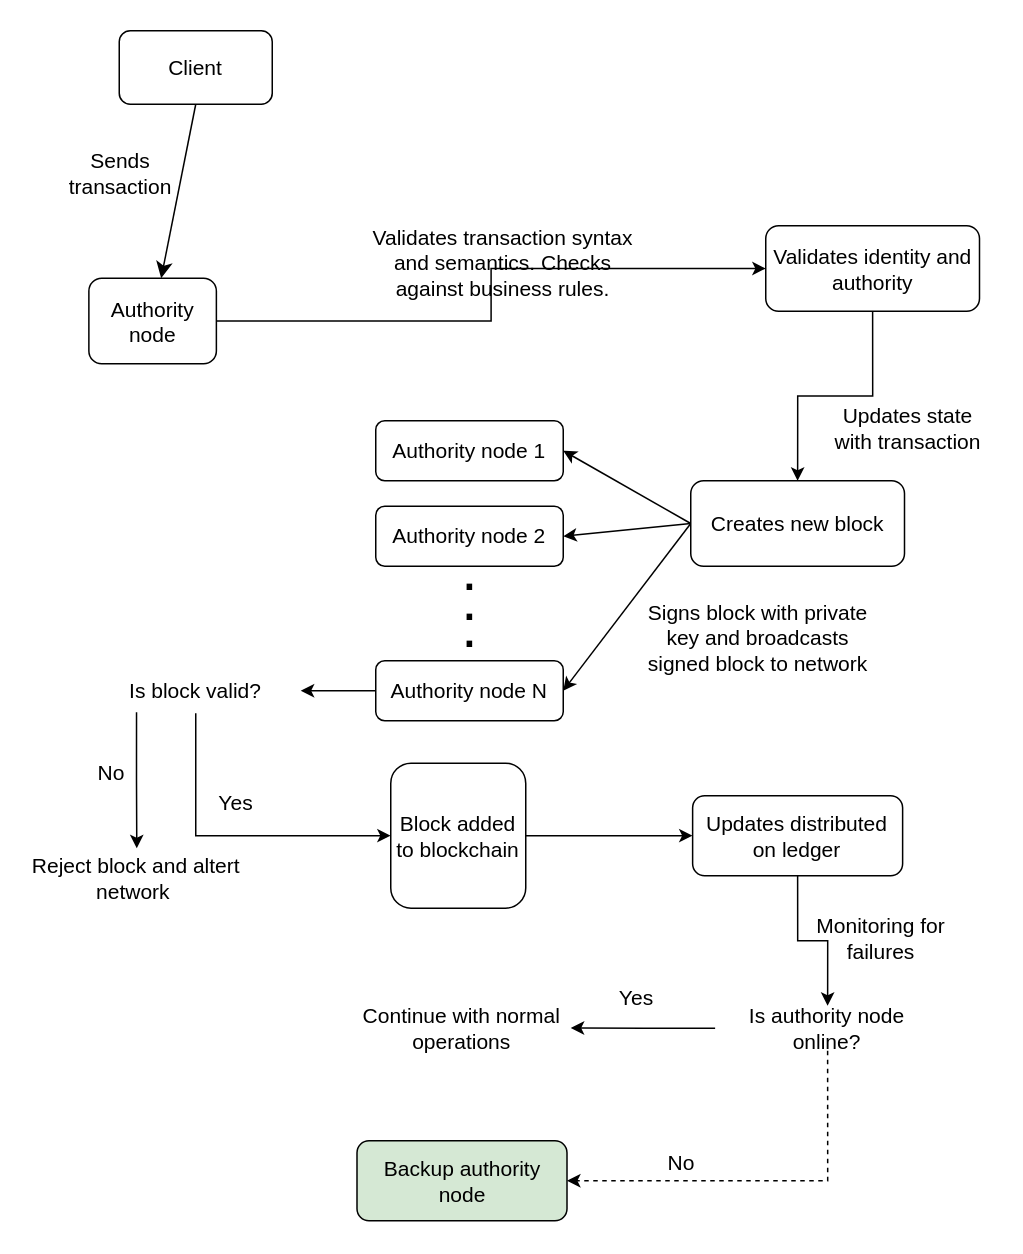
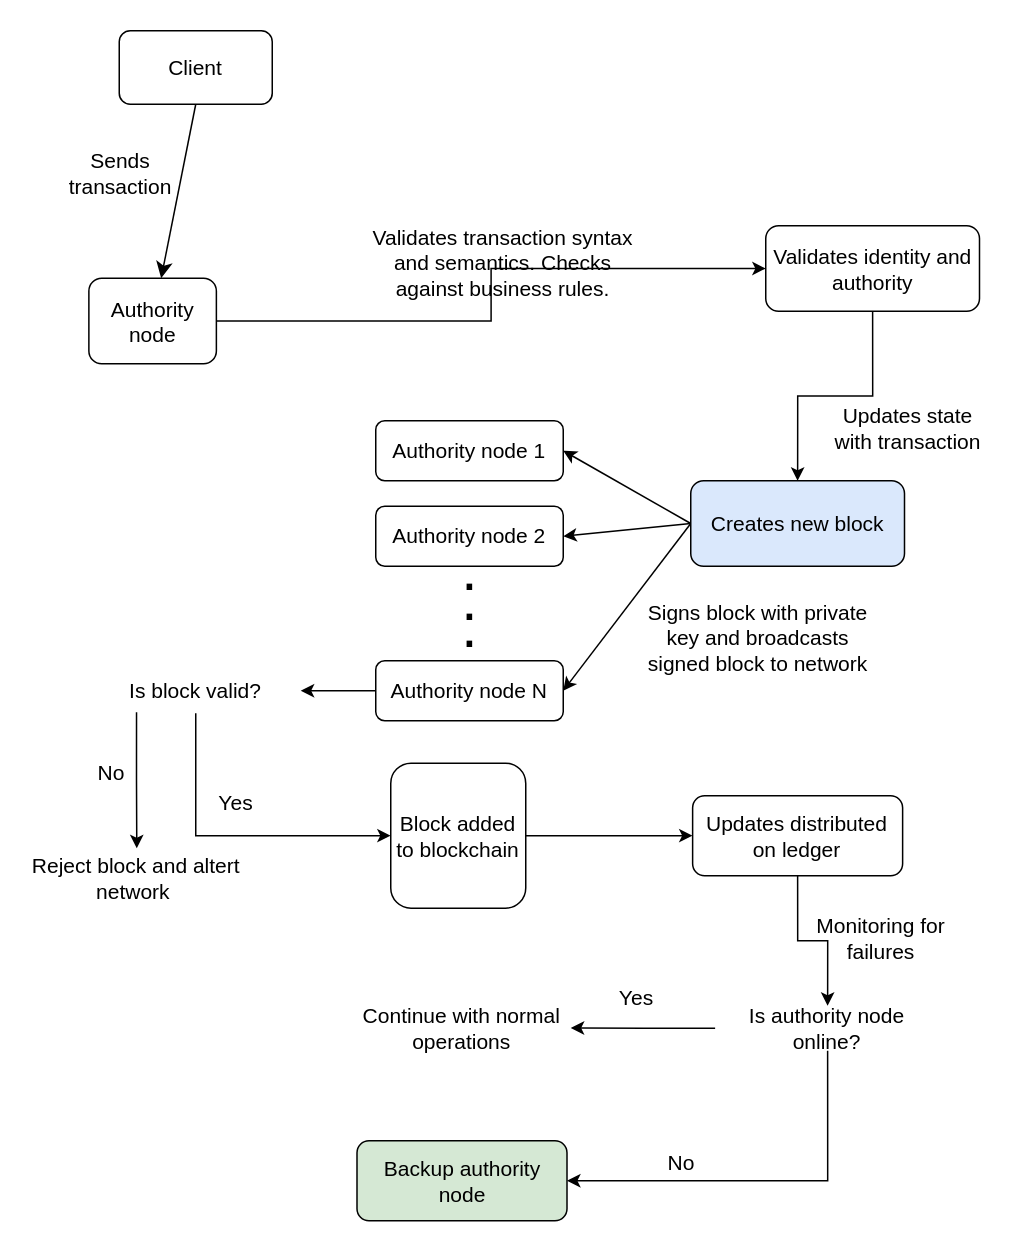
  <mxCell id="0" />
  <mxCell id="1" parent="0" />
  <mxCell id="2" style="edgeStyle=none;curved=1;rounded=0;orthogonalLoop=1;jettySize=auto;html=1;exitX=0.5;exitY=1;exitDx=0;exitDy=0;fontSize=12;startSize=8;endSize=8;" edge="1" parent="1" source="3" target="5"><mxGeometry relative="1" as="geometry" /></mxCell>
  <mxCell id="3" value="&lt;font style=&quot;font-size: 14px;&quot;&gt;Client&lt;/font&gt;" style="rounded=1;whiteSpace=wrap;html=1;" vertex="1" parent="1"><mxGeometry x="79" y="20" width="102" height="49" as="geometry" /></mxCell>
  <mxCell id="4" style="edgeStyle=orthogonalEdgeStyle;rounded=0;orthogonalLoop=1;jettySize=auto;html=1;exitX=1;exitY=0.5;exitDx=0;exitDy=0;" edge="1" parent="1" source="5" target="8"><mxGeometry relative="1" as="geometry" /></mxCell>
  <mxCell id="5" value="&lt;font style=&quot;font-size: 14px;&quot;&gt;Authority node&lt;/font&gt;" style="rounded=1;whiteSpace=wrap;html=1;" vertex="1" parent="1"><mxGeometry x="58.75" y="185" width="85" height="57" as="geometry" /></mxCell>
  <mxCell id="6" value="&lt;font&gt;Sends transaction&lt;/font&gt;" style="text;strokeColor=none;fillColor=none;html=1;align=center;verticalAlign=middle;whiteSpace=wrap;rounded=0;fontSize=14;" vertex="1" parent="1"><mxGeometry x="30" y="100" width="100" height="30" as="geometry" /></mxCell>
  <mxCell id="7" style="edgeStyle=orthogonalEdgeStyle;rounded=0;orthogonalLoop=1;jettySize=auto;html=1;exitX=0.5;exitY=1;exitDx=0;exitDy=0;entryX=0.5;entryY=0;entryDx=0;entryDy=0;" edge="1" parent="1" source="8" target="13"><mxGeometry relative="1" as="geometry" /></mxCell>
  <mxCell id="8" value="&lt;font style=&quot;font-size: 14px;&quot;&gt;Validates identity and authority&lt;/font&gt;" style="rounded=1;whiteSpace=wrap;html=1;" vertex="1" parent="1"><mxGeometry x="510" y="150" width="142.5" height="57" as="geometry" /></mxCell>
  <mxCell id="9" value="&lt;font&gt;Validates transaction syntax and semantics. Checks against business rules.&lt;/font&gt;" style="text;strokeColor=none;fillColor=none;html=1;align=center;verticalAlign=middle;whiteSpace=wrap;rounded=0;fontSize=14;" vertex="1" parent="1"><mxGeometry x="240" y="160" width="190" height="30" as="geometry" /></mxCell>
  <mxCell id="10" style="rounded=0;orthogonalLoop=1;jettySize=auto;html=1;exitX=0;exitY=0.5;exitDx=0;exitDy=0;entryX=1;entryY=0.5;entryDx=0;entryDy=0;" edge="1" parent="1" source="13" target="15"><mxGeometry relative="1" as="geometry" /></mxCell>
  <mxCell id="11" style="rounded=0;orthogonalLoop=1;jettySize=auto;html=1;exitX=0;exitY=0.5;exitDx=0;exitDy=0;entryX=1;entryY=0.5;entryDx=0;entryDy=0;" edge="1" parent="1" source="13" target="16"><mxGeometry relative="1" as="geometry" /></mxCell>
  <mxCell id="12" style="rounded=0;orthogonalLoop=1;jettySize=auto;html=1;exitX=0;exitY=0.5;exitDx=0;exitDy=0;entryX=1;entryY=0.5;entryDx=0;entryDy=0;" edge="1" parent="1" source="13" target="18"><mxGeometry relative="1" as="geometry" /></mxCell>
- <mxCell id="13" value="&lt;font style=&quot;font-size: 14px;&quot;&gt;Creates new block&lt;/font&gt;" style="rounded=1;whiteSpace=wrap;html=1;" vertex="1" parent="1"><mxGeometry x="460" y="320" width="142.5" height="57" as="geometry" /></mxCell>
+ <mxCell id="13" value="&lt;font style=&quot;font-size: 14px;&quot;&gt;Creates new block&lt;/font&gt;" style="rounded=1;whiteSpace=wrap;html=1;fillColor=#dae8fc;" vertex="1" parent="1"><mxGeometry x="460" y="320" width="142.5" height="57" as="geometry" /></mxCell>
  <mxCell id="14" value="&lt;font&gt;Updates state with transaction&lt;/font&gt;" style="text;strokeColor=none;fillColor=none;html=1;align=center;verticalAlign=middle;whiteSpace=wrap;rounded=0;fontSize=14;" vertex="1" parent="1"><mxGeometry x="550" y="270" width="110" height="30" as="geometry" /></mxCell>
  <mxCell id="15" value="&lt;font style=&quot;font-size: 14px;&quot;&gt;Authority node 1&lt;/font&gt;" style="rounded=1;whiteSpace=wrap;html=1;" vertex="1" parent="1"><mxGeometry x="250" y="280" width="125" height="40" as="geometry" /></mxCell>
  <mxCell id="16" value="&lt;font style=&quot;font-size: 14px;&quot;&gt;Authority node 2&lt;/font&gt;" style="rounded=1;whiteSpace=wrap;html=1;" vertex="1" parent="1"><mxGeometry x="250" y="337" width="125" height="40" as="geometry" /></mxCell>
  <mxCell id="17" style="edgeStyle=orthogonalEdgeStyle;rounded=0;orthogonalLoop=1;jettySize=auto;html=1;exitX=0;exitY=0.5;exitDx=0;exitDy=0;" edge="1" parent="1" source="18" target="26"><mxGeometry relative="1" as="geometry" /></mxCell>
  <mxCell id="18" value="&lt;font style=&quot;font-size: 14px;&quot;&gt;Authority node N&lt;/font&gt;" style="rounded=1;whiteSpace=wrap;html=1;" vertex="1" parent="1"><mxGeometry x="250" y="440" width="125" height="40" as="geometry" /></mxCell>
  <mxCell id="19" value="&lt;span&gt;.&lt;/span&gt;" style="text;whiteSpace=wrap;html=1;align=center;fontColor=default;fontSize=39;" vertex="1" parent="1"><mxGeometry x="288.62" y="350" width="47.75" height="32" as="geometry" /></mxCell>
  <mxCell id="20" style="edgeStyle=none;curved=1;rounded=0;orthogonalLoop=1;jettySize=auto;html=1;entryX=0.612;entryY=0.025;entryDx=0;entryDy=0;entryPerimeter=0;fontSize=12;startSize=8;endSize=8;" edge="1" parent="1" source="19" target="19"><mxGeometry relative="1" as="geometry" /></mxCell>
  <mxCell id="21" value="&lt;span&gt;.&lt;/span&gt;" style="text;whiteSpace=wrap;html=1;align=center;fontColor=default;fontSize=39;" vertex="1" parent="1"><mxGeometry x="288.62" y="370" width="47.75" height="32" as="geometry" /></mxCell>
  <mxCell id="22" value="&lt;span&gt;.&lt;/span&gt;" style="text;whiteSpace=wrap;html=1;align=center;fontColor=default;fontSize=39;" vertex="1" parent="1"><mxGeometry x="288.62" y="388" width="47.75" height="32" as="geometry" /></mxCell>
  <mxCell id="23" value="&lt;font&gt;Signs block with private key and broadcasts signed block to network&lt;/font&gt;" style="text;strokeColor=none;fillColor=none;html=1;align=center;verticalAlign=middle;whiteSpace=wrap;rounded=0;fontSize=14;" vertex="1" parent="1"><mxGeometry x="430" y="410" width="150" height="30" as="geometry" /></mxCell>
  <mxCell id="24" style="edgeStyle=orthogonalEdgeStyle;rounded=0;orthogonalLoop=1;jettySize=auto;html=1;exitX=0.218;exitY=0.977;exitDx=0;exitDy=0;entryX=0.5;entryY=0;entryDx=0;entryDy=0;exitPerimeter=0;" edge="1" parent="1" source="26" target="31"><mxGeometry relative="1" as="geometry" /></mxCell>
  <mxCell id="25" style="edgeStyle=orthogonalEdgeStyle;rounded=0;orthogonalLoop=1;jettySize=auto;html=1;exitX=0.5;exitY=1;exitDx=0;exitDy=0;entryX=0;entryY=0.5;entryDx=0;entryDy=0;" edge="1" parent="1" source="26" target="28"><mxGeometry relative="1" as="geometry" /></mxCell>
  <mxCell id="26" value="&lt;div&gt;&lt;span style=&quot;background-color: initial; font-size: 14px;&quot;&gt;Is block valid?&lt;/span&gt;&lt;/div&gt;" style="text;whiteSpace=wrap;html=1;align=center;" vertex="1" parent="1"><mxGeometry x="60" y="445.01" width="140" height="29.99" as="geometry" /></mxCell>
  <mxCell id="27" style="edgeStyle=orthogonalEdgeStyle;rounded=0;orthogonalLoop=1;jettySize=auto;html=1;exitX=1;exitY=0.5;exitDx=0;exitDy=0;entryX=0;entryY=0.5;entryDx=0;entryDy=0;" edge="1" parent="1" source="28" target="33"><mxGeometry relative="1" as="geometry" /></mxCell>
  <mxCell id="28" value="Block added to blockchain" style="rounded=1;whiteSpace=wrap;html=1;fontSize=14;" vertex="1" parent="1"><mxGeometry x="260" y="508.25" width="90" height="96.75" as="geometry" /></mxCell>
  <mxCell id="29" value="&lt;span style=&quot;font-size: 14px;&quot;&gt;Yes&lt;/span&gt;" style="text;whiteSpace=wrap;html=1;align=center;fontColor=default;" vertex="1" parent="1"><mxGeometry x="133.25" y="520" width="47.75" height="32" as="geometry" /></mxCell>
  <mxCell id="30" value="&lt;span style=&quot;font-size: 14px;&quot;&gt;No&lt;/span&gt;" style="text;whiteSpace=wrap;html=1;align=center;fontColor=default;" vertex="1" parent="1"><mxGeometry x="50" y="500" width="47.75" height="32" as="geometry" /></mxCell>
  <mxCell id="31" value="&lt;span style=&quot;font-size: 14px;&quot;&gt;Reject block and altert network&amp;nbsp;&lt;/span&gt;" style="text;whiteSpace=wrap;html=1;align=center;fontColor=default;verticalAlign=middle;" vertex="1" parent="1"><mxGeometry x="20" y="565" width="141.38" height="40" as="geometry" /></mxCell>
  <mxCell id="32" style="edgeStyle=orthogonalEdgeStyle;rounded=0;orthogonalLoop=1;jettySize=auto;html=1;exitX=0.5;exitY=1;exitDx=0;exitDy=0;entryX=0.5;entryY=0;entryDx=0;entryDy=0;" edge="1" parent="1" source="33" target="36"><mxGeometry relative="1" as="geometry"><mxPoint x="531" y="660" as="targetPoint" /></mxGeometry></mxCell>
  <mxCell id="33" value="&lt;span style=&quot;font-size: 14px;&quot;&gt;Updates distributed on ledger&lt;/span&gt;" style="rounded=1;whiteSpace=wrap;html=1;" vertex="1" parent="1"><mxGeometry x="461.25" y="529.94" width="140" height="53.37" as="geometry" /></mxCell>
  <mxCell id="34" style="edgeStyle=orthogonalEdgeStyle;rounded=0;orthogonalLoop=1;jettySize=auto;html=1;exitX=0;exitY=0.5;exitDx=0;exitDy=0;" edge="1" parent="1" source="36"><mxGeometry relative="1" as="geometry"><mxPoint x="380" y="684.789" as="targetPoint" /></mxGeometry></mxCell>
- <mxCell id="35" style="edgeStyle=orthogonalEdgeStyle;rounded=0;orthogonalLoop=1;jettySize=auto;html=1;exitX=0.5;exitY=1;exitDx=0;exitDy=0;entryX=1;entryY=0.5;entryDx=0;entryDy=0;dashed=1;" edge="1" parent="1" source="36" target="40"><mxGeometry relative="1" as="geometry" /></mxCell>
+ <mxCell id="35" style="edgeStyle=orthogonalEdgeStyle;rounded=0;orthogonalLoop=1;jettySize=auto;html=1;exitX=0.5;exitY=1;exitDx=0;exitDy=0;entryX=1;entryY=0.5;entryDx=0;entryDy=0;" edge="1" parent="1" source="36" target="40"><mxGeometry relative="1" as="geometry" /></mxCell>
  <mxCell id="36" value="&lt;font&gt;Is authority node online?&lt;/font&gt;" style="text;strokeColor=none;fillColor=none;html=1;align=center;verticalAlign=middle;whiteSpace=wrap;rounded=0;fontSize=14;" vertex="1" parent="1"><mxGeometry x="476.25" y="670" width="150" height="30" as="geometry" /></mxCell>
  <mxCell id="37" value="&lt;span style=&quot;font-size: 14px;&quot;&gt;Monitoring for failures&lt;/span&gt;" style="text;whiteSpace=wrap;html=1;align=center;fontColor=default;verticalAlign=middle;" vertex="1" parent="1"><mxGeometry x="534.31" y="605" width="105.69" height="40" as="geometry" /></mxCell>
  <mxCell id="38" value="&lt;span style=&quot;font-size: 14px;&quot;&gt;Continue with normal operations&lt;/span&gt;" style="text;whiteSpace=wrap;html=1;align=center;fontColor=default;verticalAlign=middle;" vertex="1" parent="1"><mxGeometry x="240" y="665" width="135" height="40" as="geometry" /></mxCell>
  <mxCell id="39" value="&lt;span style=&quot;font-size: 14px;&quot;&gt;Yes&lt;/span&gt;" style="text;whiteSpace=wrap;html=1;align=center;fontColor=default;" vertex="1" parent="1"><mxGeometry x="400" y="650" width="47.75" height="32" as="geometry" /></mxCell>
  <mxCell id="40" value="&lt;span style=&quot;font-size: 14px;&quot;&gt;Backup authority node&lt;/span&gt;" style="rounded=1;whiteSpace=wrap;html=1;fillColor=#d5e8d4;" vertex="1" parent="1"><mxGeometry x="237.5" y="760" width="140" height="53.37" as="geometry" /></mxCell>
  <mxCell id="41" value="&lt;span style=&quot;font-size: 14px;&quot;&gt;No&lt;/span&gt;" style="text;whiteSpace=wrap;html=1;align=center;fontColor=default;" vertex="1" parent="1"><mxGeometry x="430" y="760" width="47.75" height="32" as="geometry" /></mxCell>
